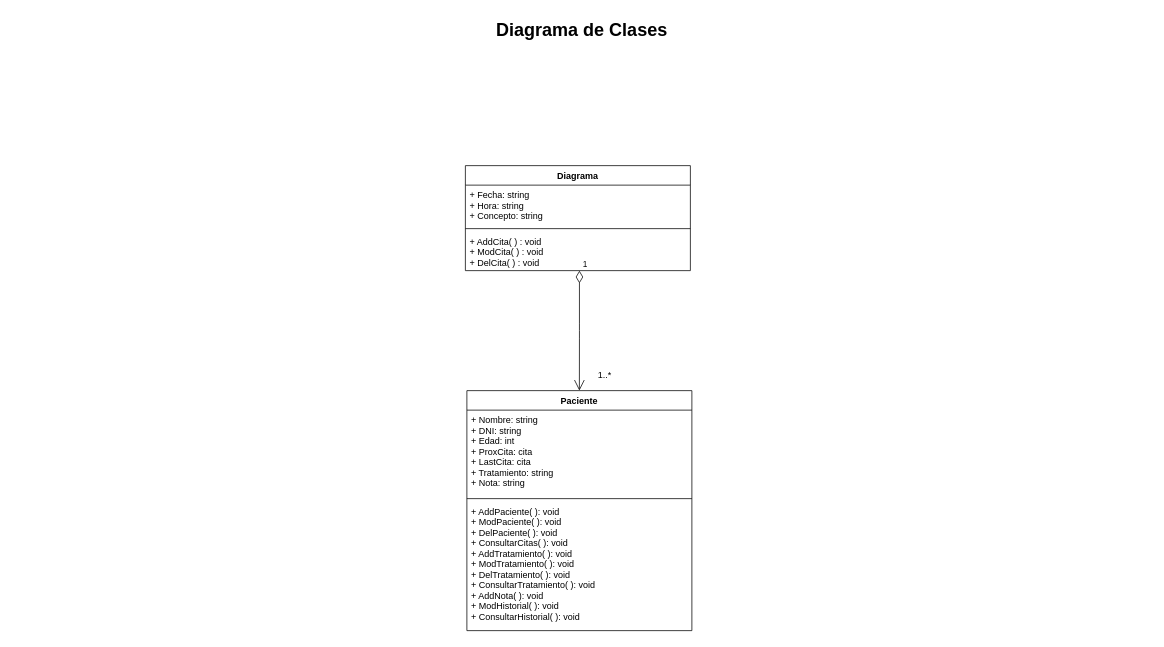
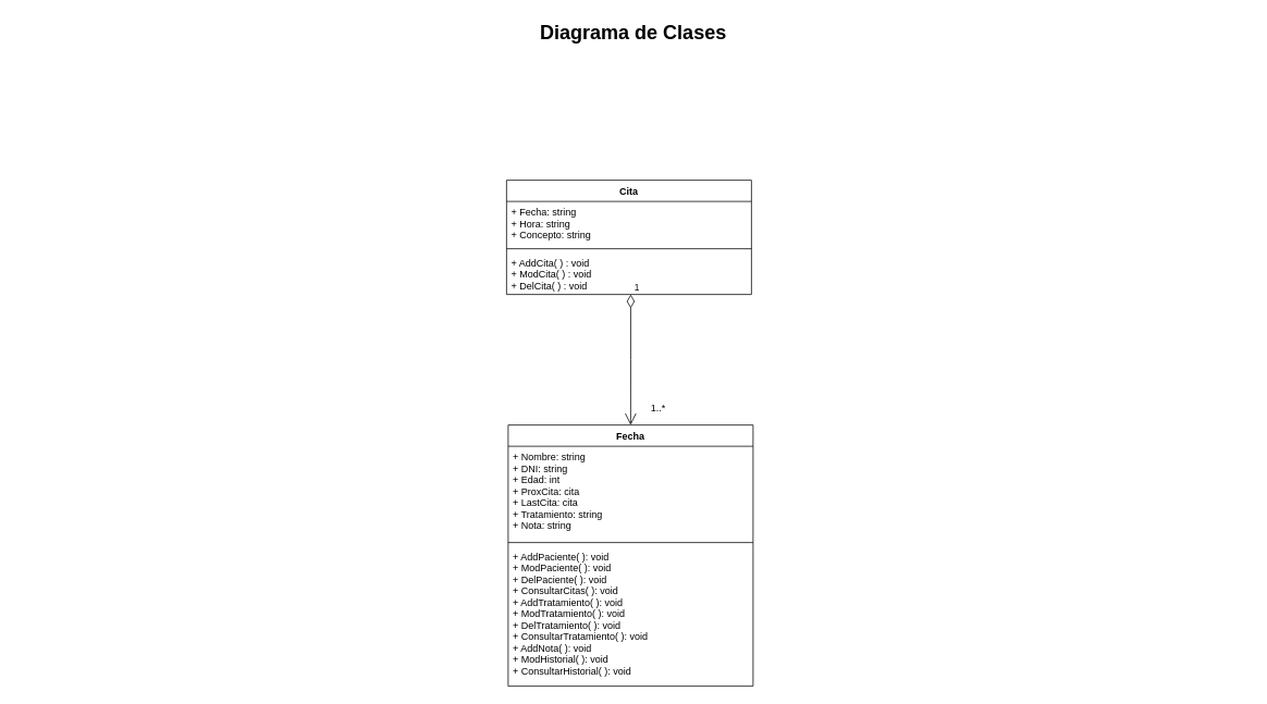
  <mxCell id="0" style=";html=1;" />
  <mxCell id="1" style=";html=1;" parent="0" />
  <mxCell id="2" value="Diagrama de Clases" style="text;strokeColor=none;fillColor=none;html=1;fontSize=24;fontStyle=1;verticalAlign=middle;align=center;" parent="1" vertex="1"><mxGeometry x="20" y="20" width="1510" height="40" as="geometry" /></mxCell>
- <mxCell id="3" value="Diagrama" style="swimlane;fontStyle=1;align=center;verticalAlign=top;childLayout=stackLayout;horizontal=1;startSize=26;horizontalStack=0;resizeParent=1;resizeParentMax=0;resizeLast=0;collapsible=1;marginBottom=0;" vertex="1" parent="1"><mxGeometry x="620" y="220" width="300" height="140" as="geometry" /></mxCell>
+ <mxCell id="3" value="Cita" style="swimlane;fontStyle=1;align=center;verticalAlign=top;childLayout=stackLayout;horizontal=1;startSize=26;horizontalStack=0;resizeParent=1;resizeParentMax=0;resizeLast=0;collapsible=1;marginBottom=0;" vertex="1" parent="1"><mxGeometry x="620" y="220" width="300" height="140" as="geometry" /></mxCell>
  <mxCell id="4" value="+ Fecha: string&#10;+ Hora: string&#10;+ Concepto: string" style="text;strokeColor=none;fillColor=none;align=left;verticalAlign=top;spacingLeft=4;spacingRight=4;overflow=hidden;rotatable=0;points=[[0,0.5],[1,0.5]];portConstraint=eastwest;" vertex="1" parent="3"><mxGeometry y="26" width="300" height="54" as="geometry" /></mxCell>
  <mxCell id="5" value="" style="line;strokeWidth=1;fillColor=none;align=left;verticalAlign=middle;spacingTop=-1;spacingLeft=3;spacingRight=3;rotatable=0;labelPosition=right;points=[];portConstraint=eastwest;" vertex="1" parent="3"><mxGeometry y="80" width="300" height="8" as="geometry" /></mxCell>
  <mxCell id="6" value="+ AddCita( ) : void&#10;+ ModCita( ) : void&#10;+ DelCita( ) : void" style="text;strokeColor=none;fillColor=none;align=left;verticalAlign=top;spacingLeft=4;spacingRight=4;overflow=hidden;rotatable=0;points=[[0,0.5],[1,0.5]];portConstraint=eastwest;" vertex="1" parent="3"><mxGeometry y="88" width="300" height="52" as="geometry" /></mxCell>
- <mxCell id="7" value="Paciente" style="swimlane;fontStyle=1;align=center;verticalAlign=top;childLayout=stackLayout;horizontal=1;startSize=26;horizontalStack=0;resizeParent=1;resizeParentMax=0;resizeLast=0;collapsible=1;marginBottom=0;" vertex="1" parent="1"><mxGeometry x="622" y="520" width="300" height="320" as="geometry" /></mxCell>
+ <mxCell id="7" value="Fecha" style="swimlane;fontStyle=1;align=center;verticalAlign=top;childLayout=stackLayout;horizontal=1;startSize=26;horizontalStack=0;resizeParent=1;resizeParentMax=0;resizeLast=0;collapsible=1;marginBottom=0;" vertex="1" parent="1"><mxGeometry x="622" y="520" width="300" height="320" as="geometry" /></mxCell>
  <mxCell id="8" value="+ Nombre: string&#10;+ DNI: string&#10;+ Edad: int&#10;+ ProxCita: cita&#10;+ LastCita: cita&#10;+ Tratamiento: string&#10;+ Nota: string&#10;&#10;" style="text;strokeColor=none;fillColor=none;align=left;verticalAlign=top;spacingLeft=4;spacingRight=4;overflow=hidden;rotatable=0;points=[[0,0.5],[1,0.5]];portConstraint=eastwest;" vertex="1" parent="7"><mxGeometry y="26" width="300" height="114" as="geometry" /></mxCell>
  <mxCell id="9" value="" style="line;strokeWidth=1;fillColor=none;align=left;verticalAlign=middle;spacingTop=-1;spacingLeft=3;spacingRight=3;rotatable=0;labelPosition=right;points=[];portConstraint=eastwest;" vertex="1" parent="7"><mxGeometry y="140" width="300" height="8" as="geometry" /></mxCell>
  <mxCell id="10" value="+ AddPaciente( ): void&#10;+ ModPaciente( ): void&#10;+ DelPaciente( ): void&#10;+ ConsultarCitas( ): void&#10;+ AddTratamiento( ): void&#10;+ ModTratamiento( ): void&#10;+ DelTratamiento( ): void&#10;+ ConsultarTratamiento( ): void&#10;+ AddNota( ): void&#10;+ ModHistorial( ): void&#10;+ ConsultarHistorial( ): void&#10;&#10;" style="text;strokeColor=none;fillColor=none;align=left;verticalAlign=top;spacingLeft=4;spacingRight=4;overflow=hidden;rotatable=0;points=[[0,0.5],[1,0.5]];portConstraint=eastwest;" vertex="1" parent="7"><mxGeometry y="148" width="300" height="172" as="geometry" /></mxCell>
  <mxCell id="11" value="1" style="endArrow=open;html=1;endSize=12;startArrow=diamondThin;startSize=14;startFill=0;edgeStyle=orthogonalEdgeStyle;align=left;verticalAlign=bottom;entryX=0.5;entryY=0;entryDx=0;entryDy=0;exitX=0.507;exitY=1;exitDx=0;exitDy=0;exitPerimeter=0;" edge="1" parent="1" source="6" target="7"><mxGeometry x="-1" y="3" relative="1" as="geometry"><mxPoint x="15" y="860" as="sourcePoint" /><mxPoint x="175" y="860" as="targetPoint" /></mxGeometry></mxCell>
  <mxCell id="12" value="1..*" style="text;html=1;resizable=0;points=[];autosize=1;align=left;verticalAlign=top;spacingTop=-4;" vertex="1" parent="1"><mxGeometry x="795" y="490" width="30" height="20" as="geometry" /></mxCell>
